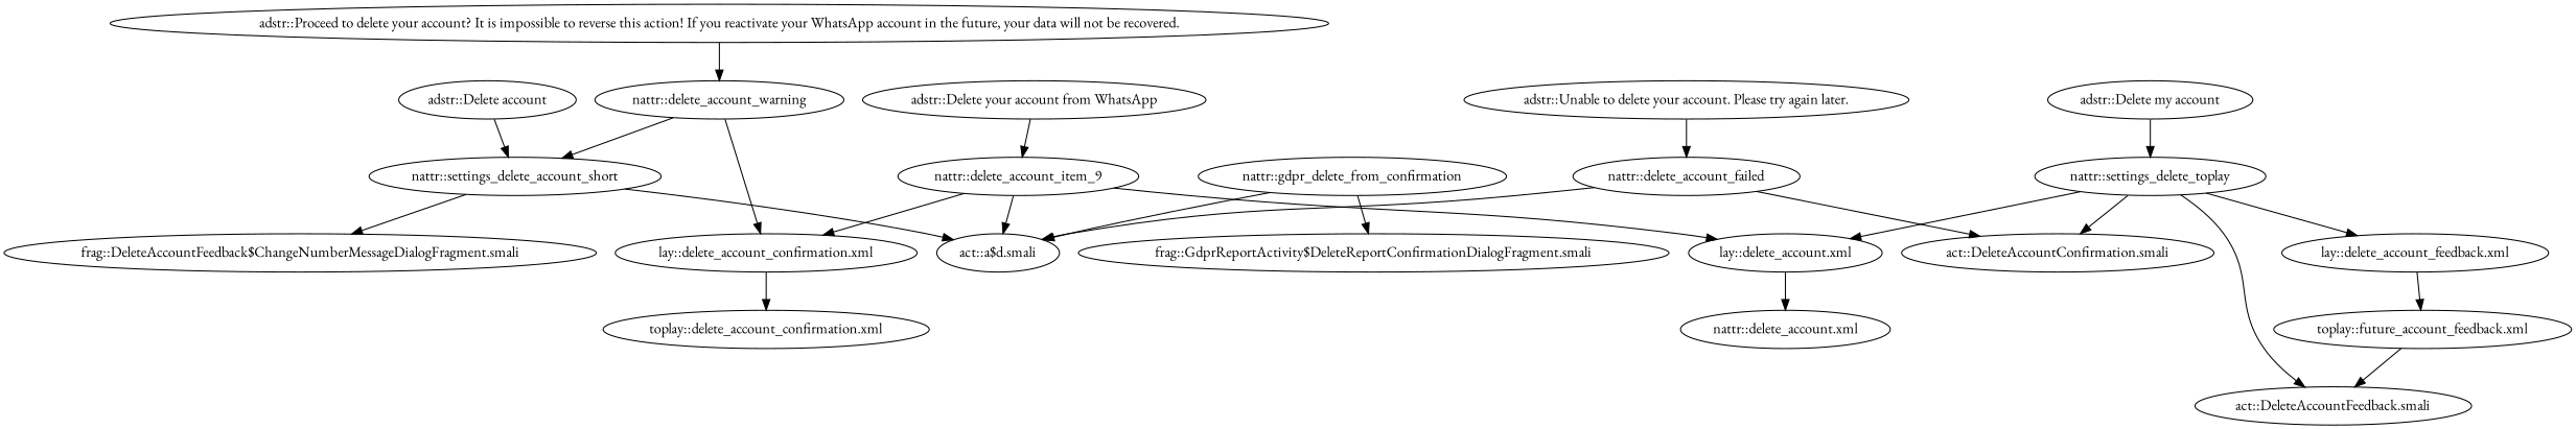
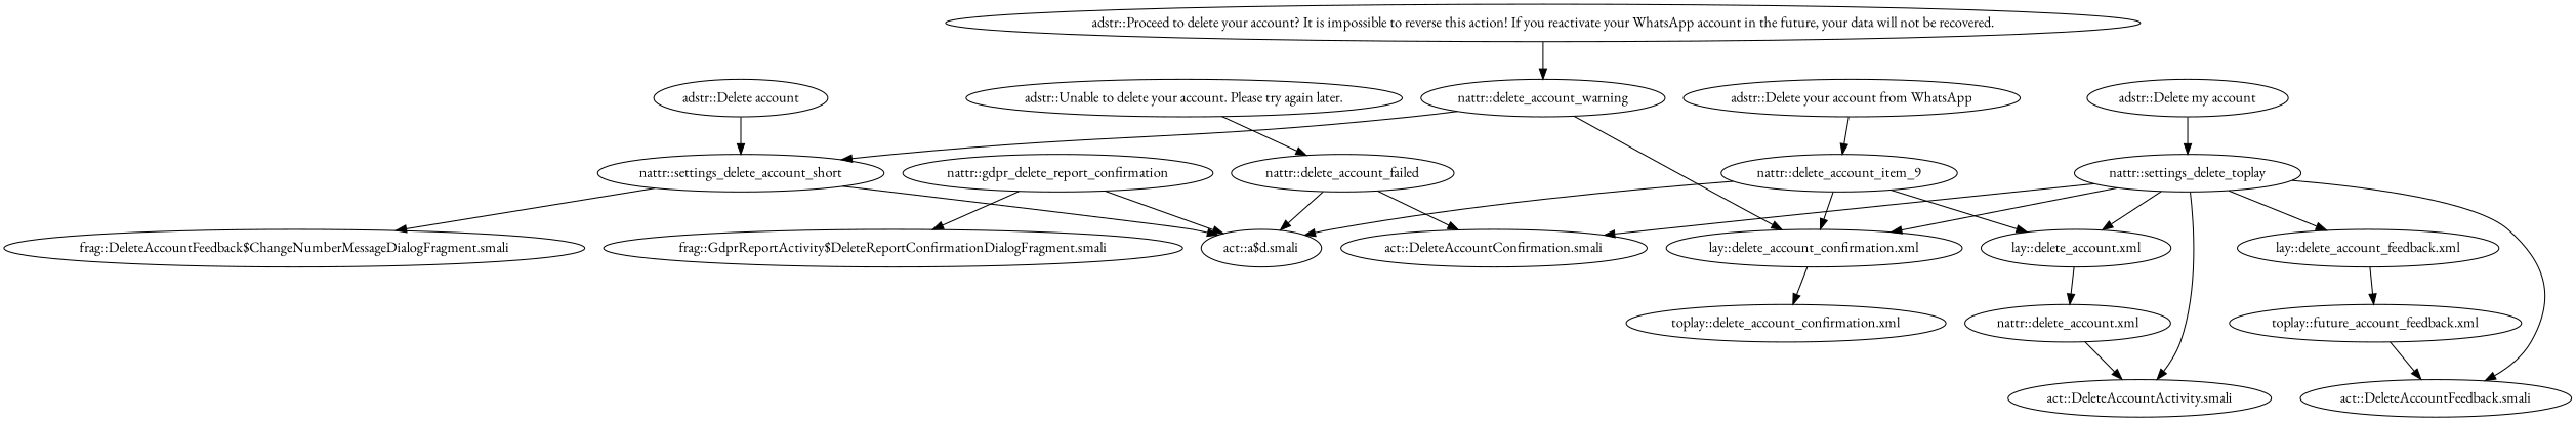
  digraph {
    fontname="EB Garamond"
    node [fontname="EB Garamond"]
    edge [fontname="EB Garamond"]
    "adstr::Unable to delete your account. Please try again later."
    "nattr::delete_account_failed"
    "act::a$d.smali"
    "act::DeleteAccountConfirmation.smali"
    n5 [label="nattr::delete_account_item_9"]
    "adstr::Delete your account from WhatsApp"
    "lay::delete_account_confirmation.xml"
    "lay::delete_account.xml"
    "toplay::delete_account_confirmation.xml"
    n10 [label="nattr::delete_account.xml"]
    "adstr::Proceed to delete your account? It is impossible to reverse this action! If you reactivate your WhatsApp account in the future, your data will not be recovered."
    "nattr::delete_account_warning"
    "nattr::settings_delete_account_short"
    n14 [label="nattr::settings_delete_toplay"]
    "adstr::Delete my account"
    "lay::delete_account_feedback.xml"
    "act::DeleteAccountFeedback.smali"
+   "act::DeleteAccountActivity.smali"
    n19 [label="toplay::future_account_feedback.xml"]
    "adstr::Delete account"
    "frag::DeleteAccountFeedback$ChangeNumberMessageDialogFragment.smali"
-   "nattr::gdpr_delete_report_confirmation" [label="nattr::gdpr_delete_from_confirmation"]
+   "nattr::gdpr_delete_report_confirmation"
    "frag::GdprReportActivity$DeleteReportConfirmationDialogFragment.smali"
    "adstr::Unable to delete your account. Please try again later." -> "nattr::delete_account_failed"
    "nattr::delete_account_failed" -> "act::a$d.smali"
    "nattr::delete_account_failed" -> "act::DeleteAccountConfirmation.smali"
    n5 -> "act::a$d.smali"
    n5 -> "lay::delete_account_confirmation.xml"
    n5 -> "lay::delete_account.xml"
    "adstr::Delete your account from WhatsApp" -> n5
    "lay::delete_account_confirmation.xml" -> "toplay::delete_account_confirmation.xml"
    "lay::delete_account.xml" -> n10
+   n10 -> "act::DeleteAccountActivity.smali"
    "adstr::Proceed to delete your account? It is impossible to reverse this action! If you reactivate your WhatsApp account in the future, your data will not be recovered." -> "nattr::delete_account_warning"
    "nattr::delete_account_warning" -> "lay::delete_account_confirmation.xml"
    "nattr::delete_account_warning" -> "nattr::settings_delete_account_short"
    "nattr::settings_delete_account_short" -> "act::a$d.smali"
    "nattr::settings_delete_account_short" -> "frag::DeleteAccountFeedback$ChangeNumberMessageDialogFragment.smali"
    n14 -> "act::DeleteAccountConfirmation.smali"
+   n14 -> "lay::delete_account_confirmation.xml"
    n14 -> "lay::delete_account.xml"
    n14 -> "lay::delete_account_feedback.xml"
    n14 -> "act::DeleteAccountFeedback.smali"
+   n14 -> "act::DeleteAccountActivity.smali"
    "adstr::Delete my account" -> n14
    "lay::delete_account_feedback.xml" -> n19
    n19 -> "act::DeleteAccountFeedback.smali"
    "adstr::Delete account" -> "nattr::settings_delete_account_short"
    "nattr::gdpr_delete_report_confirmation" -> "act::a$d.smali"
    "nattr::gdpr_delete_report_confirmation" -> "frag::GdprReportActivity$DeleteReportConfirmationDialogFragment.smali"
  }
